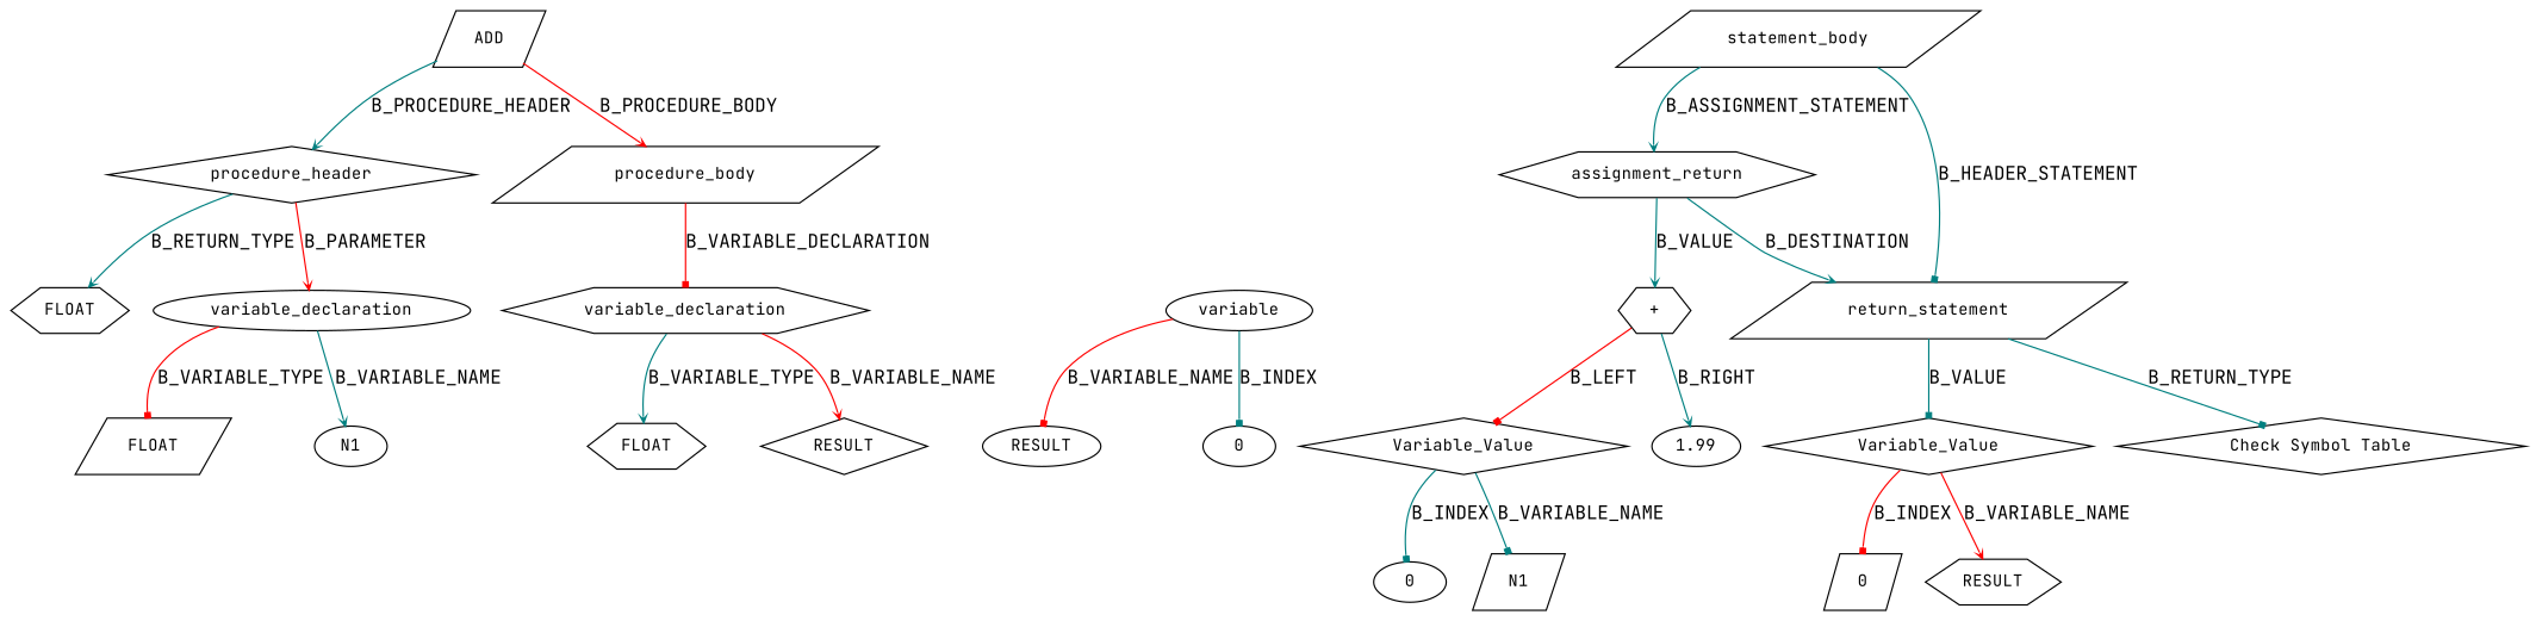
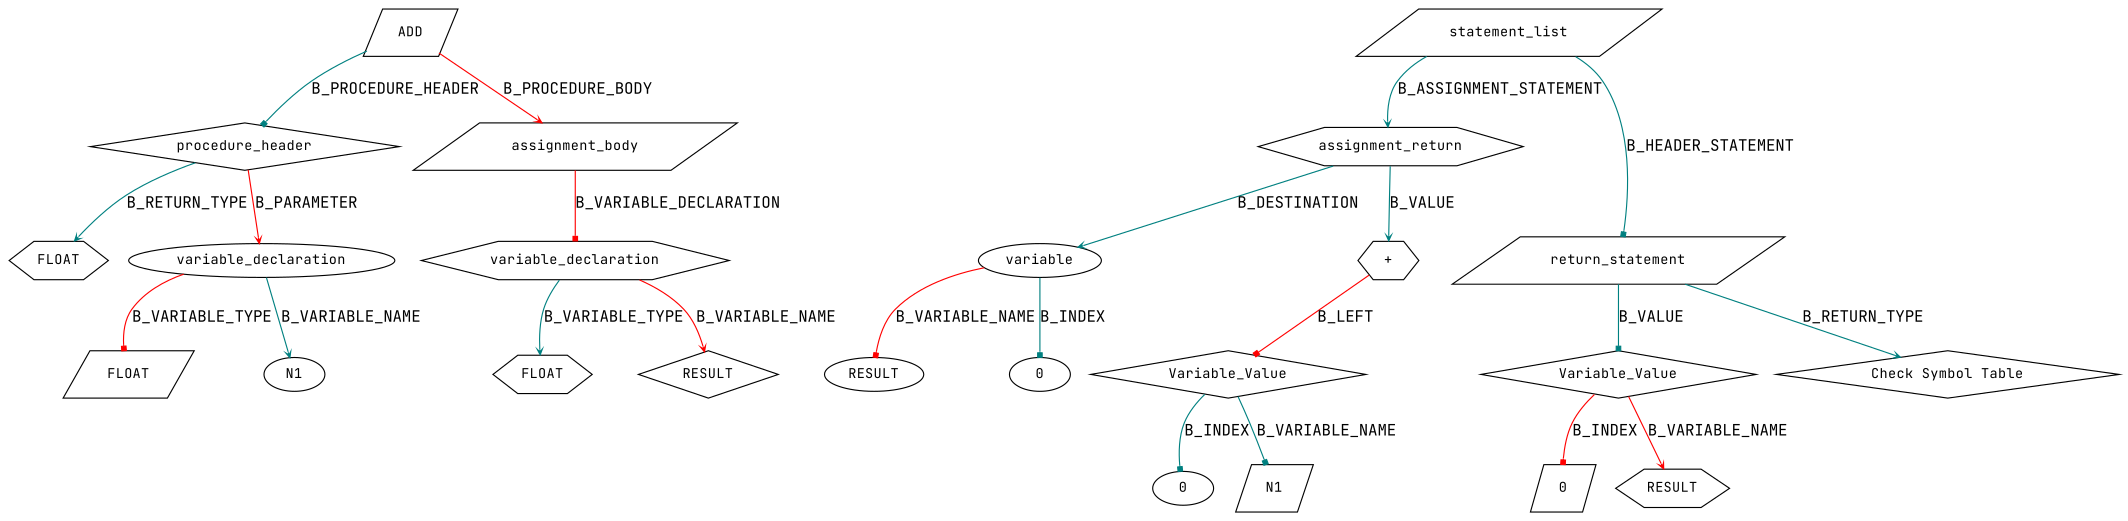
  digraph {
    fontname="JetBrains Mono"
    ranksep=.6
    node [fontname="JetBrains Mono" fontsize=12 shape=parallelogram]
    edge [arrowhead=vee arrowsize=.5 color=teal fontname="JetBrains Mono"]
    n1 [height=.1 label=ADD]
    n2 [height=.1 label=procedure_header shape=diamond]
-   n3 [height=.1 label=procedure_body]
+   n3 [height=.1 label=assignment_body]
    n4 [height=.1 label=FLOAT shape=hexagon]
    n5 [height=.1 label=variable_declaration shape=ellipse]
    n6 [height=.1 label=variable_declaration shape=hexagon]
    n7 [height=.1 label=FLOAT]
    n8 [height=.1 label=N1 shape=ellipse]
    n9 [height=.1 label=FLOAT shape=hexagon]
    n10 [height=.1 label=RESULT shape=diamond]
-   n11 [height=.1 label=statement_body]
+   n11 [height=.1 label=statement_list]
    n12 [height=.1 label=assignment_return shape=hexagon]
    n13 [height=.1 label=return_statement]
    n14 [height=.1 label=variable shape=ellipse]
    n15 [height=.1 label="+" shape=hexagon]
    n16 [height=.1 label=Variable_Value shape=diamond]
    n17 [height=.1 label="Check Symbol Table" shape=diamond]
    n18 [height=.1 label=RESULT shape=ellipse]
    n19 [height=.1 label=0 shape=ellipse]
    n20 [height=.1 label=Variable_Value shape=diamond]
-   n21 [height=.1 label=1.99 shape=ellipse]
    n22 [height=.1 label=0]
    n23 [height=.1 label=RESULT shape=hexagon]
    n24 [height=.1 label=0 shape=ellipse]
    n25 [height=.1 label=N1]
-   n1 -> n2 [label=B_PROCEDURE_HEADER]
+   n1 -> n2 [arrowhead=box label=B_PROCEDURE_HEADER]
    n1 -> n3 [color=red label=B_PROCEDURE_BODY]
    n2 -> n4 [label=B_RETURN_TYPE]
    n2 -> n5 [color=red label=B_PARAMETER]
    n3 -> n6 [arrowhead=box color=red label=B_VARIABLE_DECLARATION]
    n5 -> n7 [arrowhead=box color=red label=B_VARIABLE_TYPE]
    n5 -> n8 [label=B_VARIABLE_NAME]
    n6 -> n9 [label=B_VARIABLE_TYPE]
    n6 -> n10 [color=red label=B_VARIABLE_NAME]
    n11 -> n12 [label=B_ASSIGNMENT_STATEMENT]
    n11 -> n13 [arrowhead=box label=B_HEADER_STATEMENT]
-   n12 -> n13 [label=B_DESTINATION]
+   n12 -> n14 [label=B_DESTINATION]
    n12 -> n15 [label=B_VALUE]
    n13 -> n16 [arrowhead=box label=B_VALUE]
-   n13 -> n17 [arrowhead=box label=B_RETURN_TYPE]
+   n13 -> n17 [label=B_RETURN_TYPE]
    n14 -> n18 [arrowhead=box color=red label=B_VARIABLE_NAME]
    n14 -> n19 [arrowhead=box label=B_INDEX]
    n15 -> n20 [arrowhead=box color=red label=B_LEFT]
-   n15 -> n21 [label=B_RIGHT]
    n16 -> n22 [arrowhead=box color=red label=B_INDEX]
    n16 -> n23 [color=red label=B_VARIABLE_NAME]
    n20 -> n24 [arrowhead=box label=B_INDEX]
    n20 -> n25 [arrowhead=box label=B_VARIABLE_NAME]
  }
